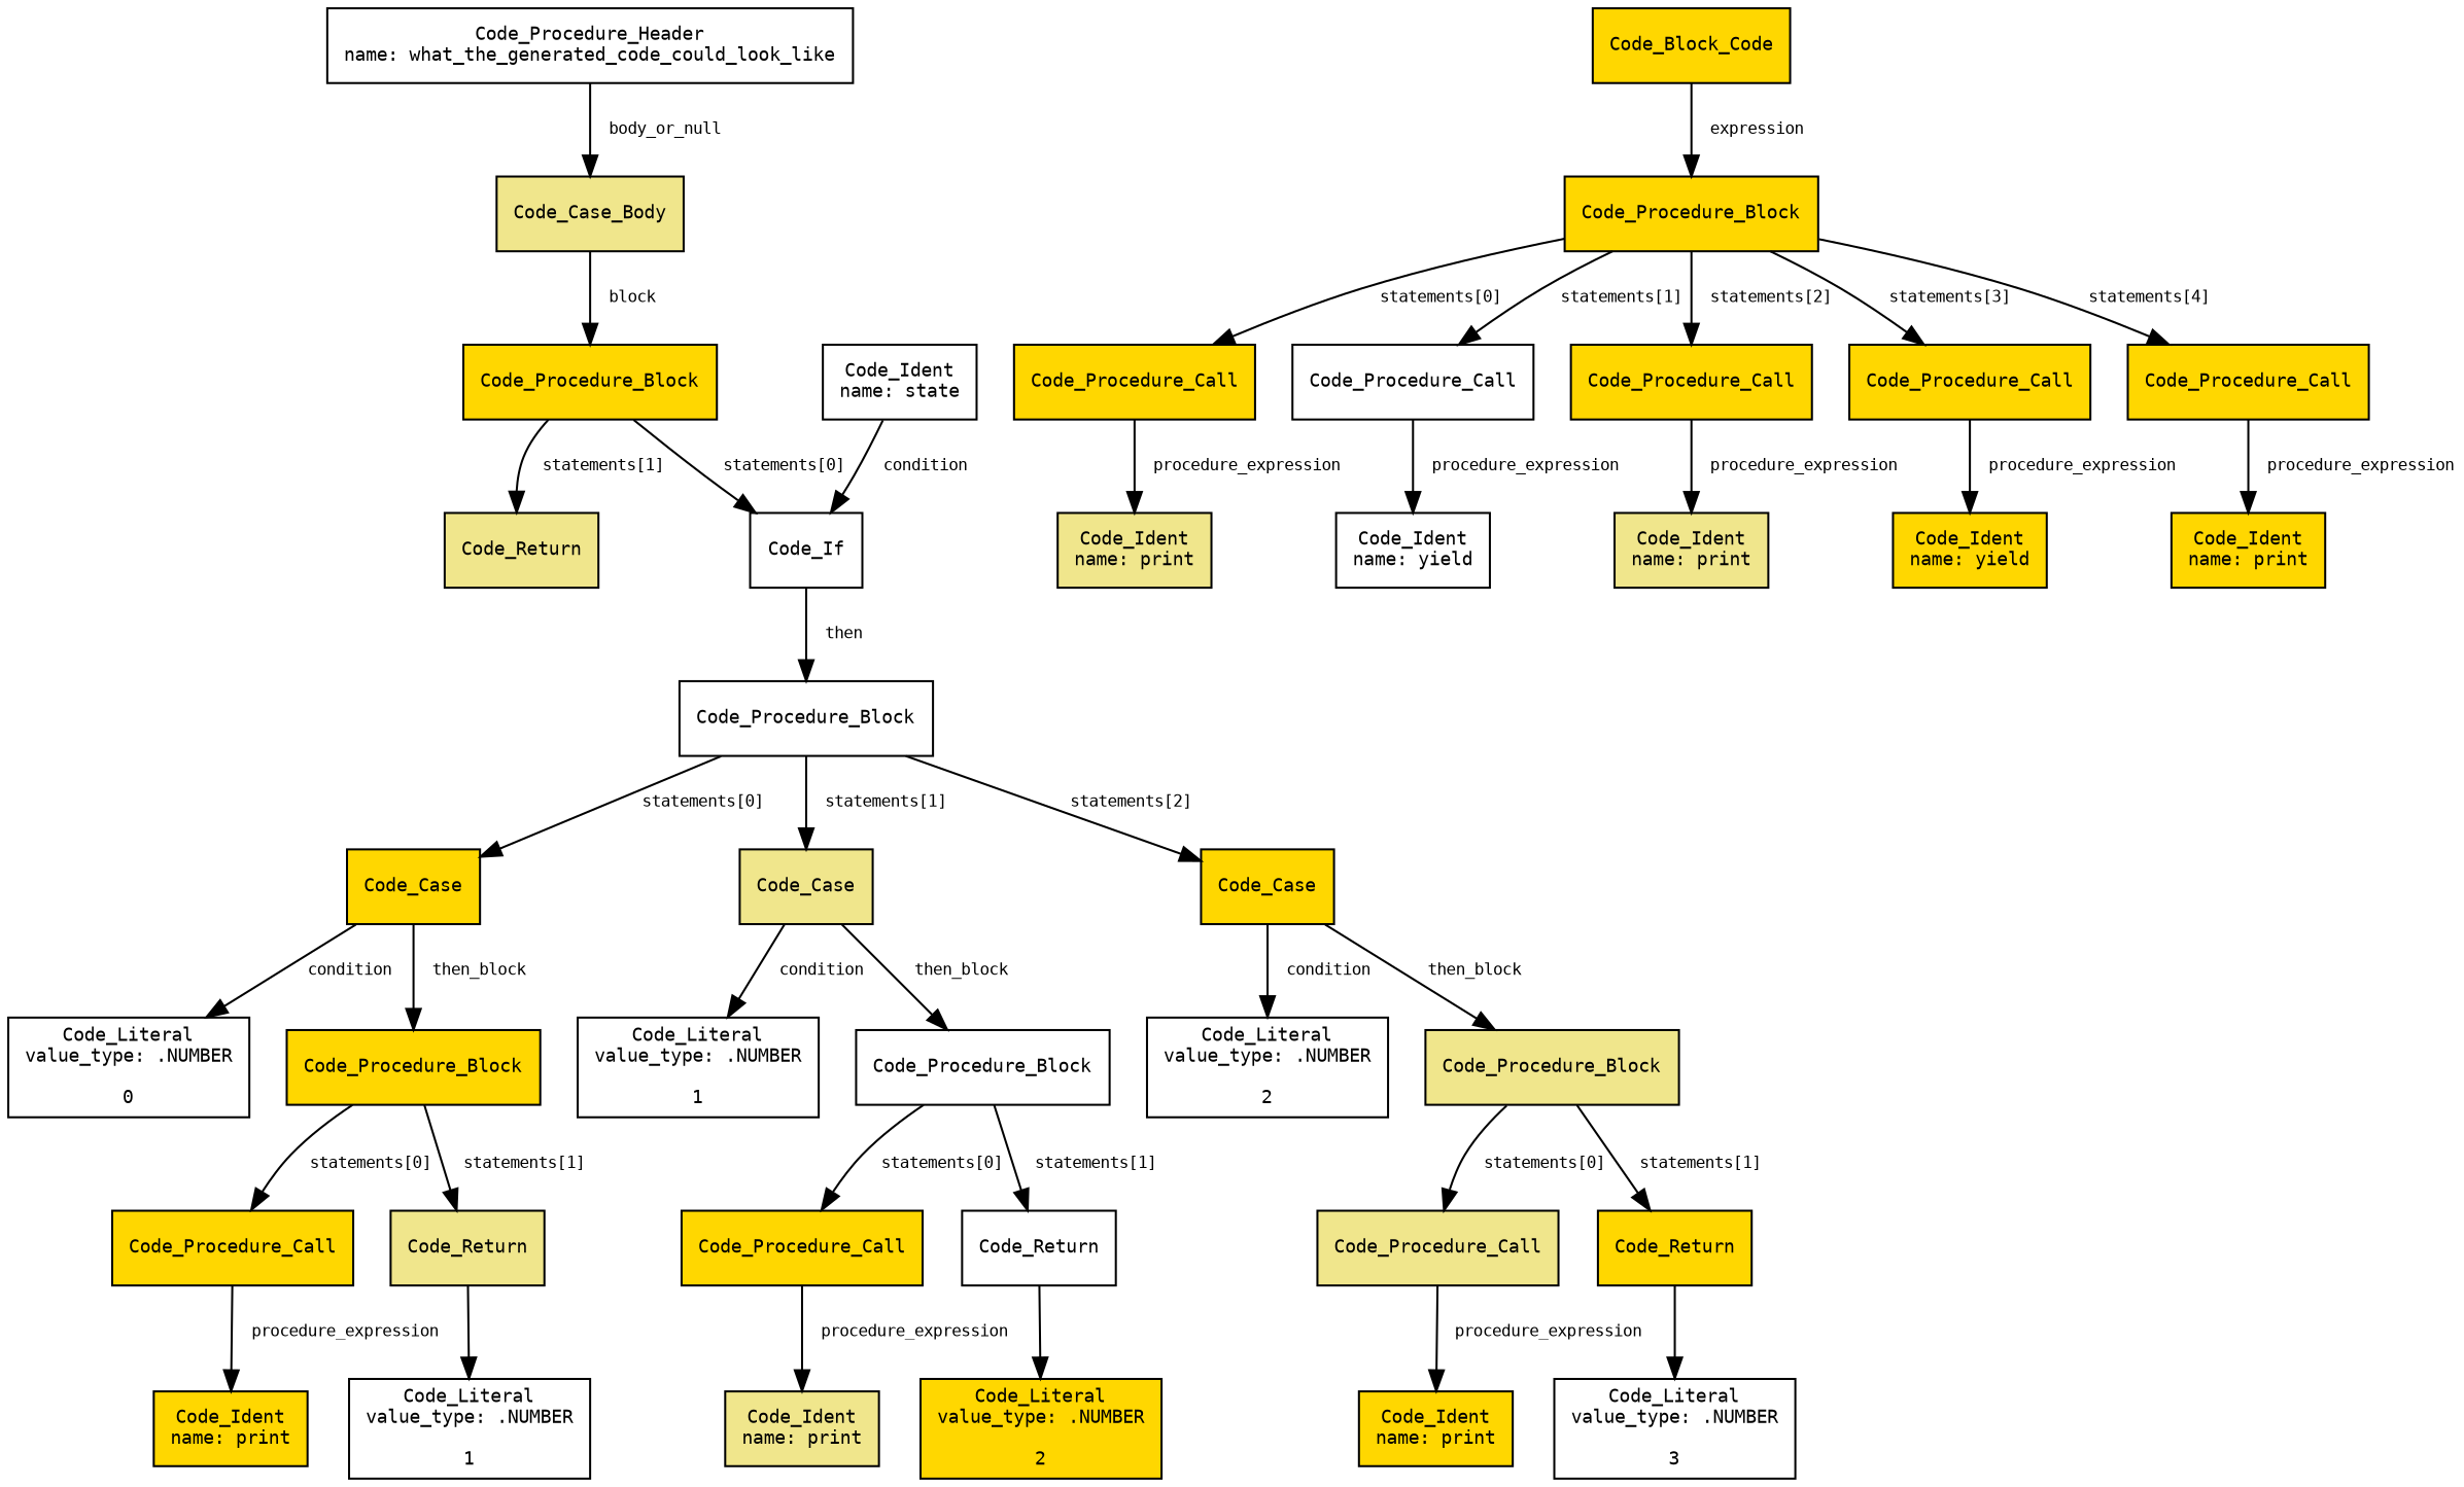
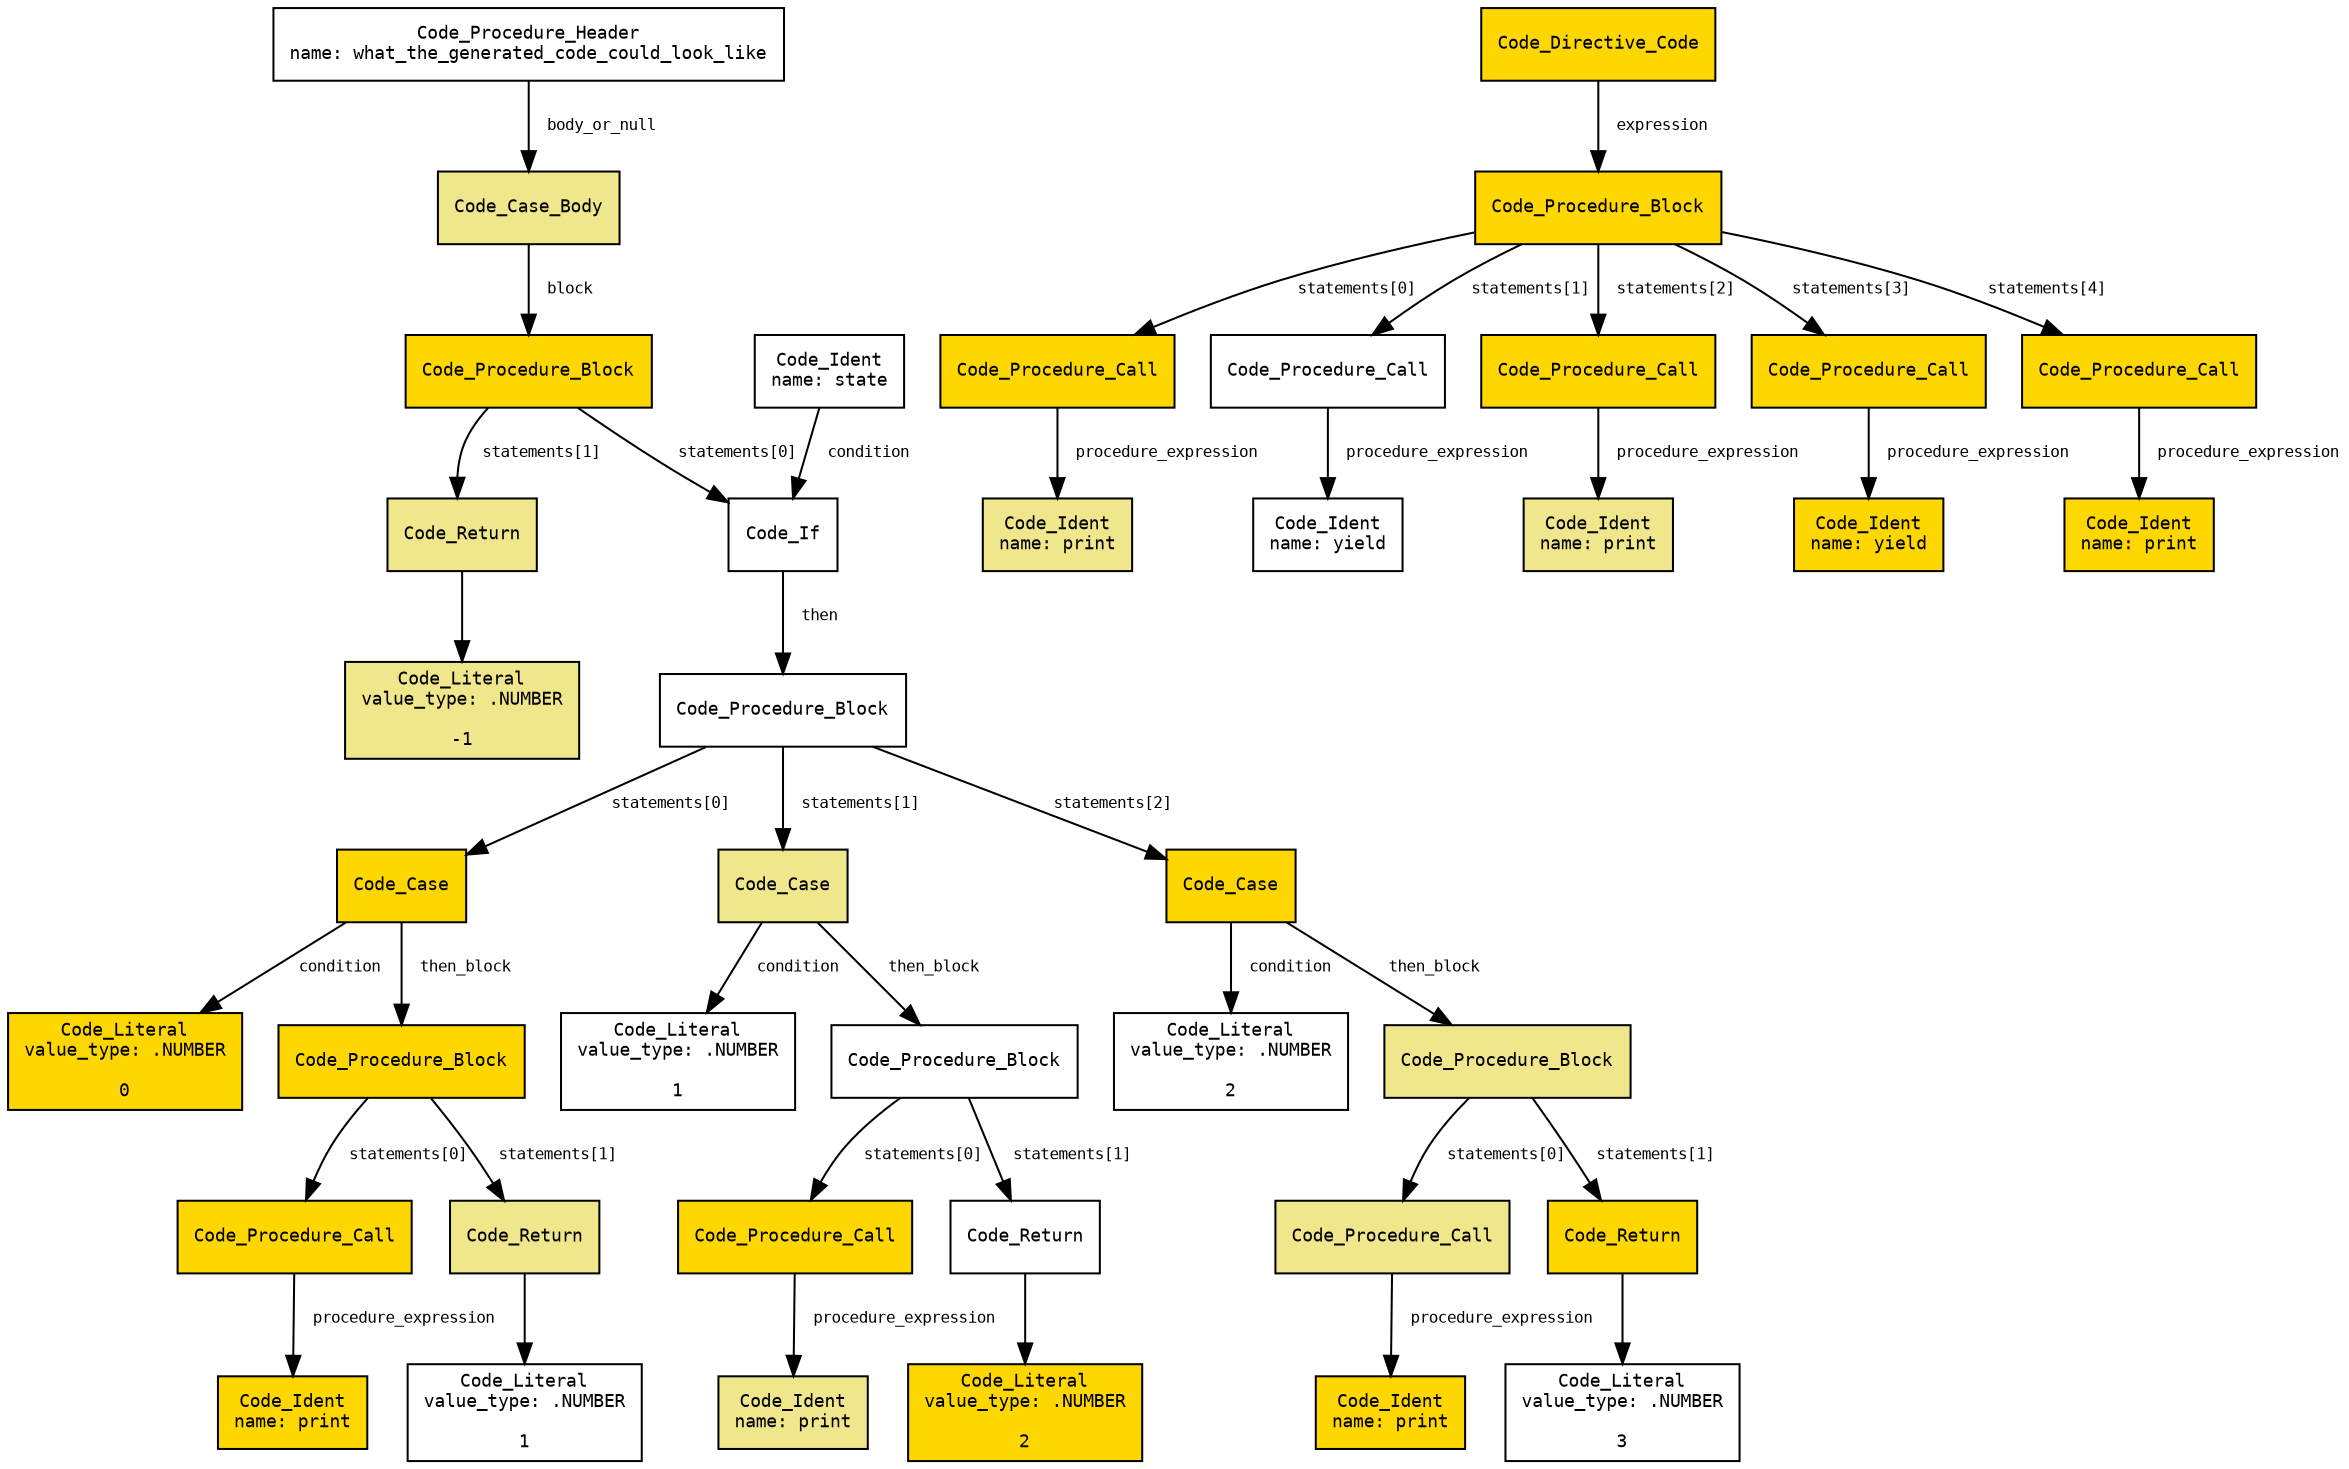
  digraph {
    node [fillcolor=gold fontname=Consolas fontsize=9 shape=box style=filled]
    edge [fontname=Consolas fontsize=8]
    n1 [fillcolor=white label="Code_Procedure_Header\nname: what_the_generated_code_could_look_like"]
    n2 [fillcolor=khaki label=Code_Case_Body]
    n3 [label=Code_Procedure_Block]
    n4 [fillcolor=white label=Code_If]
    n5 [fillcolor=khaki label=Code_Return]
    n6 [fillcolor=white label=Code_Procedure_Block]
+   n7 [fillcolor=khaki label="Code_Literal\nvalue_type: .NUMBER\n\n-1"]
    n8 [fillcolor=white label="Code_Ident\nname: state"]
    n9 [label=Code_Case]
    n10 [fillcolor=khaki label=Code_Case]
    n11 [label=Code_Case]
-   n12 [fillcolor=white label="Code_Literal\nvalue_type: .NUMBER\n\n0"]
+   n12 [label="Code_Literal\nvalue_type: .NUMBER\n\n0"]
    n13 [label=Code_Procedure_Block]
    n14 [fillcolor=white label="Code_Literal\nvalue_type: .NUMBER\n\n1"]
    n15 [fillcolor=white label=Code_Procedure_Block]
    n16 [fillcolor=white label="Code_Literal\nvalue_type: .NUMBER\n\n2"]
    n17 [fillcolor=khaki label=Code_Procedure_Block]
    n18 [label=Code_Procedure_Call]
    n19 [fillcolor=khaki label=Code_Return]
    n20 [label=Code_Procedure_Call]
    n21 [fillcolor=white label=Code_Return]
    n22 [fillcolor=khaki label=Code_Procedure_Call]
    n23 [label=Code_Return]
    n24 [label="Code_Ident\nname: print"]
    n25 [fillcolor=white label="Code_Literal\nvalue_type: .NUMBER\n\n1"]
    n26 [fillcolor=khaki label="Code_Ident\nname: print"]
    n27 [label="Code_Literal\nvalue_type: .NUMBER\n\n2"]
    n28 [label="Code_Ident\nname: print"]
    n29 [fillcolor=white label="Code_Literal\nvalue_type: .NUMBER\n\n3"]
-   n30 [label=Code_Block_Code]
+   n30 [label=Code_Directive_Code]
    n31 [label=Code_Procedure_Block]
    n32 [label=Code_Procedure_Call]
    n33 [fillcolor=white label=Code_Procedure_Call]
    n34 [label=Code_Procedure_Call]
    n35 [label=Code_Procedure_Call]
    n36 [label=Code_Procedure_Call]
    n37 [fillcolor=khaki label="Code_Ident\nname: print"]
    n38 [fillcolor=white label="Code_Ident\nname: yield"]
    n39 [fillcolor=khaki label="Code_Ident\nname: print"]
    n40 [label="Code_Ident\nname: yield"]
    n41 [label="Code_Ident\nname: print"]
    n1 -> n2 [label="  body_or_null"]
    n2 -> n3 [label="  block"]
    n3 -> n4 [label="  statements[0]"]
    n3 -> n5 [label="  statements[1]"]
    n4 -> n6 [label="  then"]
+   n5 -> n7
    n6 -> n9 [label="  statements[0]"]
    n6 -> n10 [label="  statements[1]"]
    n6 -> n11 [label="  statements[2]"]
    n8 -> n4 [label="  condition"]
    n9 -> n12 [label="  condition"]
    n9 -> n13 [label="  then_block"]
    n10 -> n14 [label="  condition"]
    n10 -> n15 [label="  then_block"]
    n11 -> n16 [label="  condition"]
    n11 -> n17 [label="  then_block"]
    n13 -> n18 [label="  statements[0]"]
    n13 -> n19 [label="  statements[1]"]
    n15 -> n20 [label="  statements[0]"]
    n15 -> n21 [label="  statements[1]"]
    n17 -> n22 [label="  statements[0]"]
    n17 -> n23 [label="  statements[1]"]
    n18 -> n24 [label="  procedure_expression"]
    n19 -> n25
    n20 -> n26 [label="  procedure_expression"]
    n21 -> n27
    n22 -> n28 [label="  procedure_expression"]
    n23 -> n29
    n30 -> n31 [label="  expression"]
    n31 -> n32 [label="  statements[0]"]
    n31 -> n33 [label="  statements[1]"]
    n31 -> n34 [label="  statements[2]"]
    n31 -> n35 [label="  statements[3]"]
    n31 -> n36 [label="  statements[4]"]
    n32 -> n37 [label="  procedure_expression"]
    n33 -> n38 [label="  procedure_expression"]
    n34 -> n39 [label="  procedure_expression"]
    n35 -> n40 [label="  procedure_expression"]
    n36 -> n41 [label="  procedure_expression"]
  }
